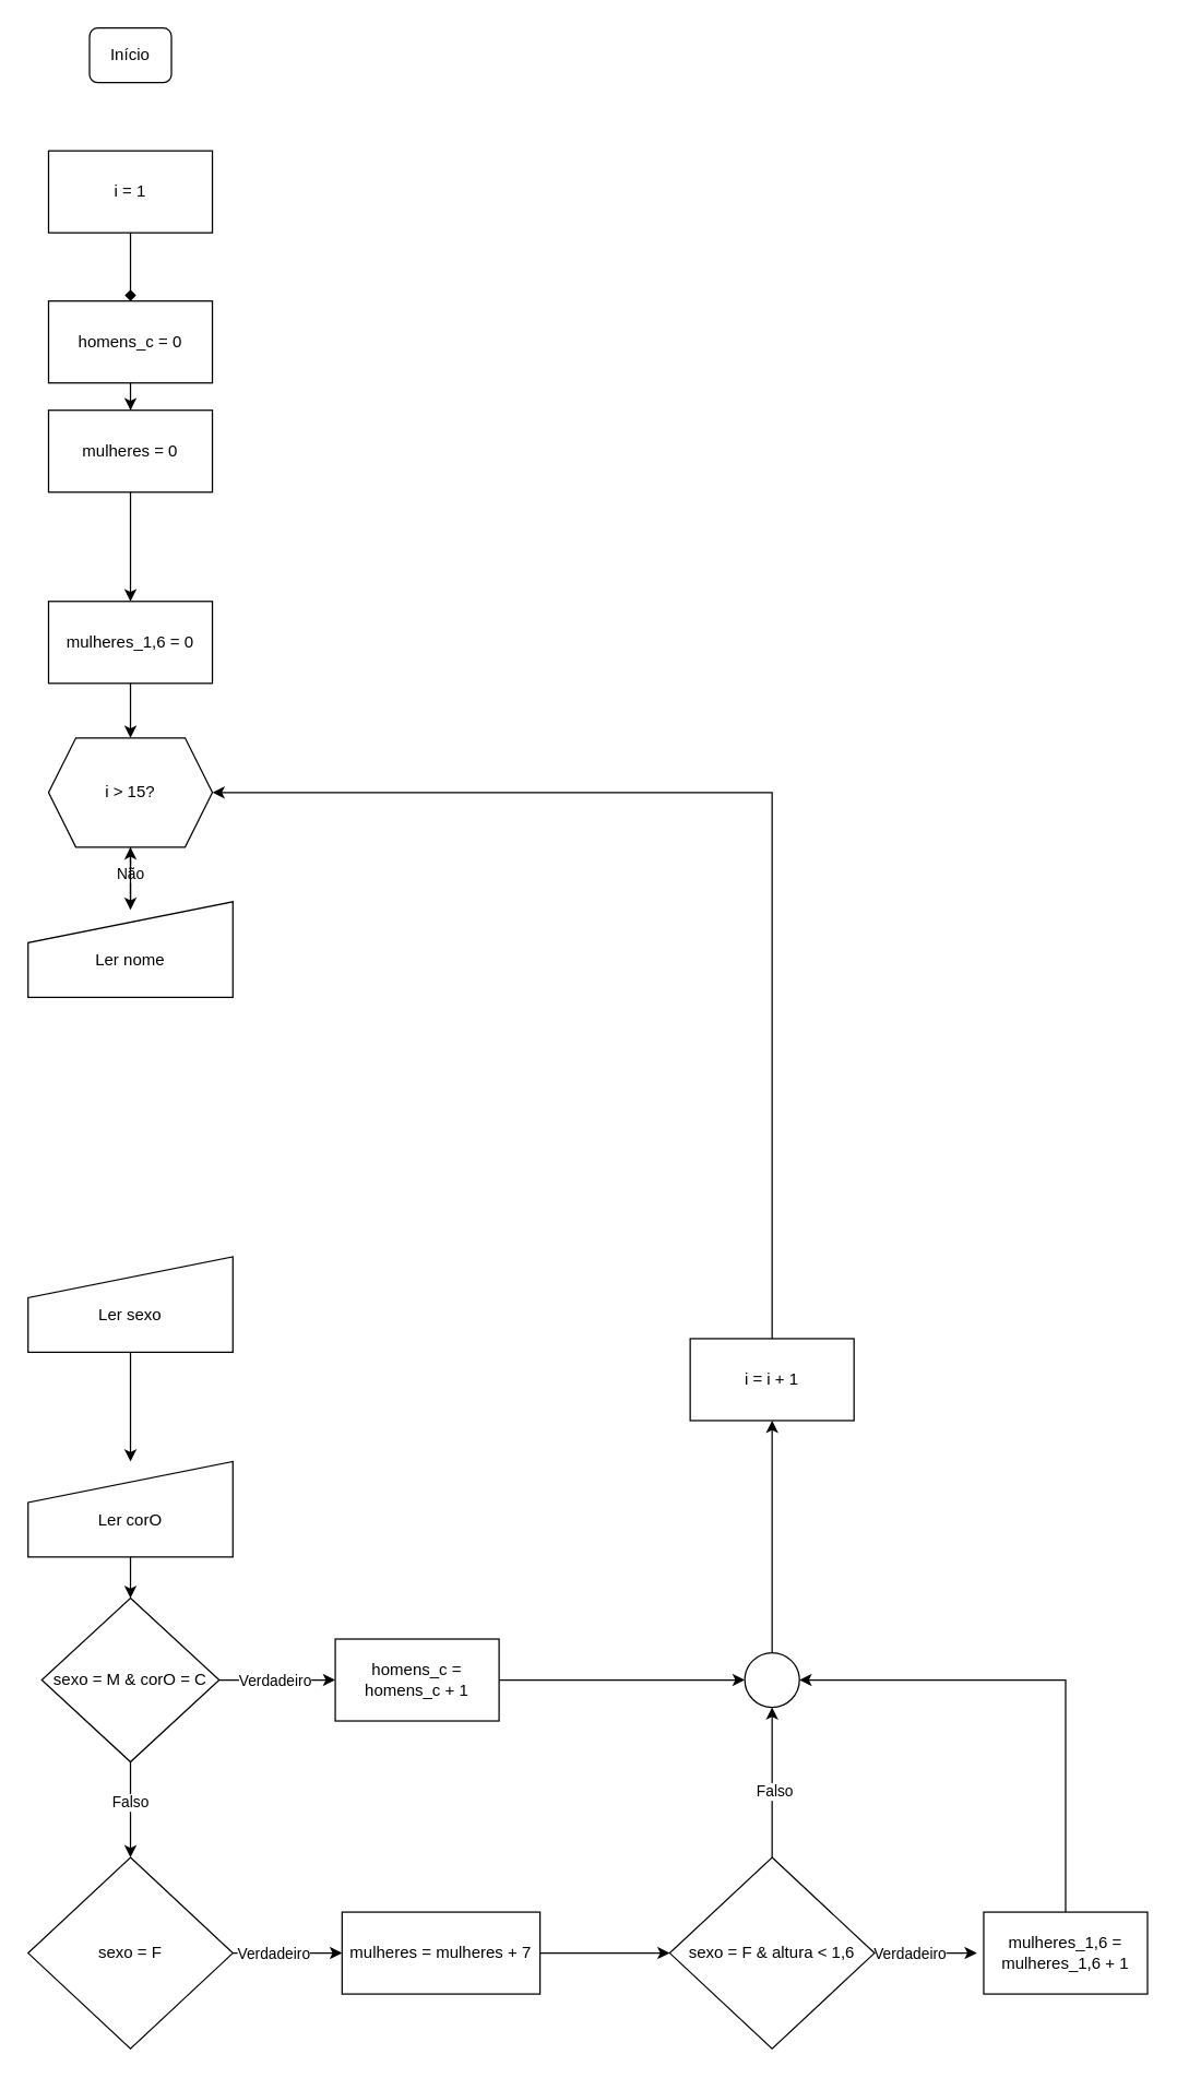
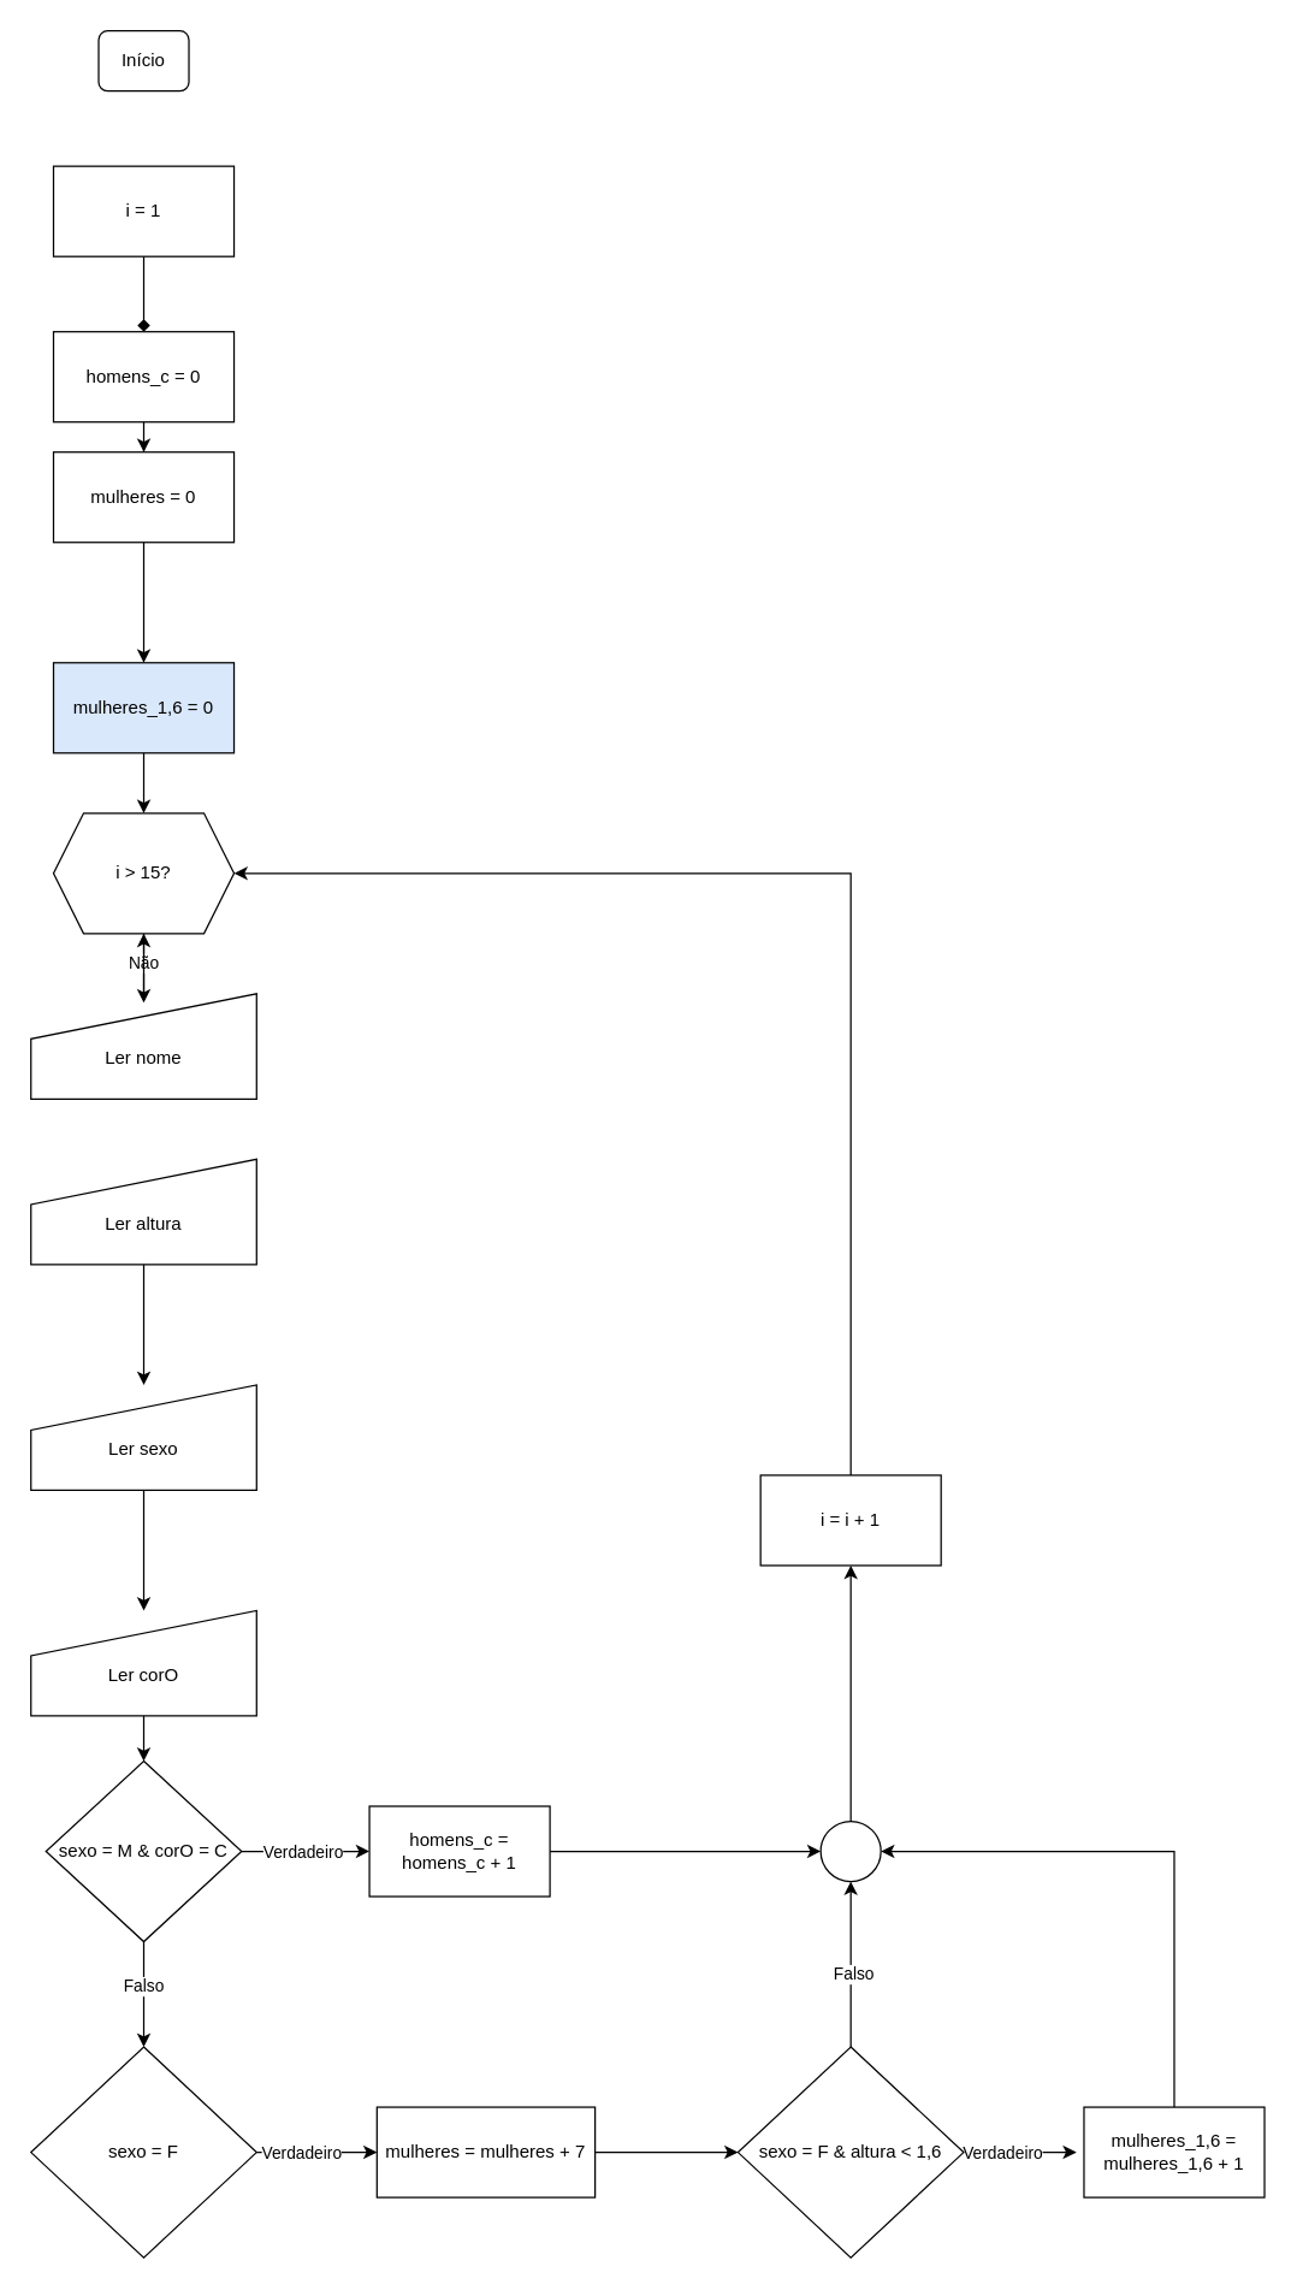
  <mxCell id="0" />
  <mxCell id="1" parent="0" />
  <mxCell id="2" value="Início" style="rounded=1;whiteSpace=wrap;html=1;fontSize=12;glass=0;strokeWidth=1;shadow=0;" vertex="1" parent="1"><mxGeometry x="65" y="20" width="60" height="40" as="geometry" /></mxCell>
  <mxCell id="3" value="" style="edgeStyle=orthogonalEdgeStyle;rounded=0;orthogonalLoop=1;jettySize=auto;html=1;" edge="1" parent="1" source="5"><mxGeometry relative="1" as="geometry"><mxPoint x="95" y="666" as="targetPoint" /></mxGeometry></mxCell>
  <mxCell id="4" value="Não" style="edgeLabel;html=1;align=center;verticalAlign=middle;resizable=0;points=[];" vertex="1" connectable="0" parent="3"><mxGeometry x="-0.174" y="-1" relative="1" as="geometry"><mxPoint as="offset" /></mxGeometry></mxCell>
  <mxCell id="5" value="i &amp;gt; 15?" style="shape=hexagon;perimeter=hexagonPerimeter2;whiteSpace=wrap;html=1;fixedSize=1;" vertex="1" parent="1"><mxGeometry x="35" y="540" width="120" height="80" as="geometry" /></mxCell>
  <mxCell id="6" value="" style="edgeStyle=orthogonalEdgeStyle;rounded=0;orthogonalLoop=1;jettySize=auto;html=1;endArrow=diamond;" edge="1" parent="1" source="7" target="40"><mxGeometry relative="1" as="geometry" /></mxCell>
  <mxCell id="7" value="i = 1" style="rounded=0;whiteSpace=wrap;html=1;" vertex="1" parent="1"><mxGeometry x="35" y="110" width="120" height="60" as="geometry" /></mxCell>
  <mxCell id="8" value="" style="edgeStyle=orthogonalEdgeStyle;rounded=0;orthogonalLoop=1;jettySize=auto;html=1;" edge="1" parent="1" source="9" target="5"><mxGeometry relative="1" as="geometry" /></mxCell>
  <mxCell id="9" value="&lt;div&gt;&lt;br&gt;&lt;/div&gt;&lt;div&gt;Ler nome&lt;/div&gt;" style="shape=manualInput;whiteSpace=wrap;html=1;" vertex="1" parent="1"><mxGeometry x="20" y="660" width="150" height="70" as="geometry" /></mxCell>
+ <mxCell id="10" value="" style="edgeStyle=orthogonalEdgeStyle;rounded=0;orthogonalLoop=1;jettySize=auto;html=1;" edge="1" parent="1" source="11" target="13"><mxGeometry relative="1" as="geometry" /></mxCell>
+ <mxCell id="11" value="&lt;div&gt;&lt;br&gt;&lt;/div&gt;&lt;div&gt;Ler altura&lt;/div&gt;" style="shape=manualInput;whiteSpace=wrap;html=1;" vertex="1" parent="1"><mxGeometry x="20" y="770" width="150" height="70" as="geometry" /></mxCell>
  <mxCell id="12" value="" style="edgeStyle=orthogonalEdgeStyle;rounded=0;orthogonalLoop=1;jettySize=auto;html=1;" edge="1" parent="1" source="13" target="20"><mxGeometry relative="1" as="geometry" /></mxCell>
  <mxCell id="13" value="&lt;div&gt;&lt;br&gt;&lt;/div&gt;&lt;div&gt;Ler sexo&lt;/div&gt;" style="shape=manualInput;whiteSpace=wrap;html=1;" vertex="1" parent="1"><mxGeometry x="20" y="920" width="150" height="70" as="geometry" /></mxCell>
  <mxCell id="14" value="" style="edgeStyle=orthogonalEdgeStyle;rounded=0;orthogonalLoop=1;jettySize=auto;html=1;" edge="1" parent="1" source="18" target="22"><mxGeometry relative="1" as="geometry" /></mxCell>
  <mxCell id="15" value="Verdadeiro" style="edgeLabel;html=1;align=center;verticalAlign=middle;resizable=0;points=[];" vertex="1" connectable="0" parent="14"><mxGeometry x="-0.059" relative="1" as="geometry"><mxPoint as="offset" /></mxGeometry></mxCell>
  <mxCell id="16" value="" style="edgeStyle=orthogonalEdgeStyle;rounded=0;orthogonalLoop=1;jettySize=auto;html=1;" edge="1" parent="1" source="18" target="25"><mxGeometry relative="1" as="geometry" /></mxCell>
  <mxCell id="17" value="Falso" style="edgeLabel;html=1;align=center;verticalAlign=middle;resizable=0;points=[];" vertex="1" connectable="0" parent="16"><mxGeometry x="-0.171" y="-1" relative="1" as="geometry"><mxPoint as="offset" /></mxGeometry></mxCell>
  <mxCell id="18" value="sexo = M &amp;amp; corO = C" style="rhombus;whiteSpace=wrap;html=1;" vertex="1" parent="1"><mxGeometry x="30" y="1170" width="130" height="120" as="geometry" /></mxCell>
  <mxCell id="19" value="" style="edgeStyle=orthogonalEdgeStyle;rounded=0;orthogonalLoop=1;jettySize=auto;html=1;" edge="1" parent="1" source="20" target="18"><mxGeometry relative="1" as="geometry" /></mxCell>
  <mxCell id="20" value="&lt;div&gt;&lt;br&gt;&lt;/div&gt;&lt;div&gt;Ler corO&lt;/div&gt;" style="shape=manualInput;whiteSpace=wrap;html=1;" vertex="1" parent="1"><mxGeometry x="20" y="1070" width="150" height="70" as="geometry" /></mxCell>
  <mxCell id="21" style="edgeStyle=orthogonalEdgeStyle;rounded=0;orthogonalLoop=1;jettySize=auto;html=1;entryX=0;entryY=0.5;entryDx=0;entryDy=0;" edge="1" parent="1" source="22" target="38"><mxGeometry relative="1" as="geometry" /></mxCell>
  <mxCell id="22" value="homens_c = homens_c + 1" style="whiteSpace=wrap;html=1;" vertex="1" parent="1"><mxGeometry x="245" y="1200" width="120" height="60" as="geometry" /></mxCell>
  <mxCell id="23" value="" style="edgeStyle=orthogonalEdgeStyle;rounded=0;orthogonalLoop=1;jettySize=auto;html=1;" edge="1" parent="1" source="25"><mxGeometry relative="1" as="geometry"><mxPoint x="250" y="1430" as="targetPoint" /></mxGeometry></mxCell>
  <mxCell id="24" value="Verdadeiro" style="edgeLabel;html=1;align=center;verticalAlign=middle;resizable=0;points=[];" vertex="1" connectable="0" parent="23"><mxGeometry x="-0.275" relative="1" as="geometry"><mxPoint as="offset" /></mxGeometry></mxCell>
  <mxCell id="25" value="sexo = F" style="rhombus;whiteSpace=wrap;html=1;" vertex="1" parent="1"><mxGeometry x="20" y="1360" width="150" height="140" as="geometry" /></mxCell>
  <mxCell id="26" value="" style="edgeStyle=orthogonalEdgeStyle;rounded=0;orthogonalLoop=1;jettySize=auto;html=1;" edge="1" parent="1" source="30"><mxGeometry relative="1" as="geometry"><mxPoint x="715" y="1430" as="targetPoint" /></mxGeometry></mxCell>
  <mxCell id="27" value="Verdadeiro" style="edgeLabel;html=1;align=center;verticalAlign=middle;resizable=0;points=[];" vertex="1" connectable="0" parent="26"><mxGeometry x="-0.333" relative="1" as="geometry"><mxPoint as="offset" /></mxGeometry></mxCell>
  <mxCell id="28" style="edgeStyle=orthogonalEdgeStyle;rounded=0;orthogonalLoop=1;jettySize=auto;html=1;exitX=0.5;exitY=0;exitDx=0;exitDy=0;entryX=0.5;entryY=1;entryDx=0;entryDy=0;" edge="1" parent="1" source="30" target="38"><mxGeometry relative="1" as="geometry" /></mxCell>
  <mxCell id="29" value="Falso" style="edgeLabel;html=1;align=center;verticalAlign=middle;resizable=0;points=[];" vertex="1" connectable="0" parent="28"><mxGeometry x="-0.109" y="-1" relative="1" as="geometry"><mxPoint as="offset" /></mxGeometry></mxCell>
  <mxCell id="30" value="sexo = F &amp;amp; altura &amp;lt; 1,6" style="rhombus;whiteSpace=wrap;html=1;" vertex="1" parent="1"><mxGeometry x="490" y="1360" width="150" height="140" as="geometry" /></mxCell>
  <mxCell id="31" style="edgeStyle=orthogonalEdgeStyle;rounded=0;orthogonalLoop=1;jettySize=auto;html=1;entryX=1;entryY=0.5;entryDx=0;entryDy=0;" edge="1" parent="1" source="32" target="5"><mxGeometry relative="1" as="geometry"><Array as="points"><mxPoint x="565" y="580" /></Array></mxGeometry></mxCell>
  <mxCell id="32" value="i = i + 1" style="whiteSpace=wrap;html=1;" vertex="1" parent="1"><mxGeometry x="505" y="980" width="120" height="60" as="geometry" /></mxCell>
  <mxCell id="33" value="" style="edgeStyle=orthogonalEdgeStyle;rounded=0;orthogonalLoop=1;jettySize=auto;html=1;" edge="1" parent="1" source="34" target="30"><mxGeometry relative="1" as="geometry" /></mxCell>
  <mxCell id="34" value="mulheres = mulheres + 7" style="whiteSpace=wrap;html=1;" vertex="1" parent="1"><mxGeometry x="250" y="1400" width="145" height="60" as="geometry" /></mxCell>
  <mxCell id="35" style="edgeStyle=orthogonalEdgeStyle;rounded=0;orthogonalLoop=1;jettySize=auto;html=1;entryX=1;entryY=0.5;entryDx=0;entryDy=0;" edge="1" parent="1" source="36" target="38"><mxGeometry relative="1" as="geometry"><Array as="points"><mxPoint x="780" y="1230" /></Array></mxGeometry></mxCell>
  <mxCell id="36" value="mulheres_1,6 = mulheres_1,6&amp;nbsp;+ 1" style="whiteSpace=wrap;html=1;" vertex="1" parent="1"><mxGeometry x="720" y="1400" width="120" height="60" as="geometry" /></mxCell>
  <mxCell id="37" value="" style="edgeStyle=orthogonalEdgeStyle;rounded=0;orthogonalLoop=1;jettySize=auto;html=1;" edge="1" parent="1" source="38" target="32"><mxGeometry relative="1" as="geometry" /></mxCell>
  <mxCell id="38" value="" style="ellipse;whiteSpace=wrap;html=1;aspect=fixed;" vertex="1" parent="1"><mxGeometry x="545" y="1210" width="40" height="40" as="geometry" /></mxCell>
  <mxCell id="39" value="" style="edgeStyle=orthogonalEdgeStyle;rounded=0;orthogonalLoop=1;jettySize=auto;html=1;" edge="1" parent="1" source="40" target="42"><mxGeometry relative="1" as="geometry" /></mxCell>
  <mxCell id="40" value="homens_c = 0" style="rounded=0;whiteSpace=wrap;html=1;" vertex="1" parent="1"><mxGeometry x="35" y="220" width="120" height="60" as="geometry" /></mxCell>
  <mxCell id="41" value="" style="edgeStyle=orthogonalEdgeStyle;rounded=0;orthogonalLoop=1;jettySize=auto;html=1;" edge="1" parent="1" source="42" target="44"><mxGeometry relative="1" as="geometry" /></mxCell>
  <mxCell id="42" value="mulheres = 0" style="rounded=0;whiteSpace=wrap;html=1;" vertex="1" parent="1"><mxGeometry x="35" y="300" width="120" height="60" as="geometry" /></mxCell>
  <mxCell id="43" value="" style="edgeStyle=orthogonalEdgeStyle;rounded=0;orthogonalLoop=1;jettySize=auto;html=1;" edge="1" parent="1" source="44" target="5"><mxGeometry relative="1" as="geometry" /></mxCell>
- <mxCell id="44" value="mulheres_1,6 = 0" style="rounded=0;whiteSpace=wrap;html=1;" vertex="1" parent="1"><mxGeometry x="35" y="440" width="120" height="60" as="geometry" /></mxCell>
+ <mxCell id="44" value="mulheres_1,6 = 0" style="rounded=0;whiteSpace=wrap;html=1;fillColor=#dae8fc;" vertex="1" parent="1"><mxGeometry x="35" y="440" width="120" height="60" as="geometry" /></mxCell>
